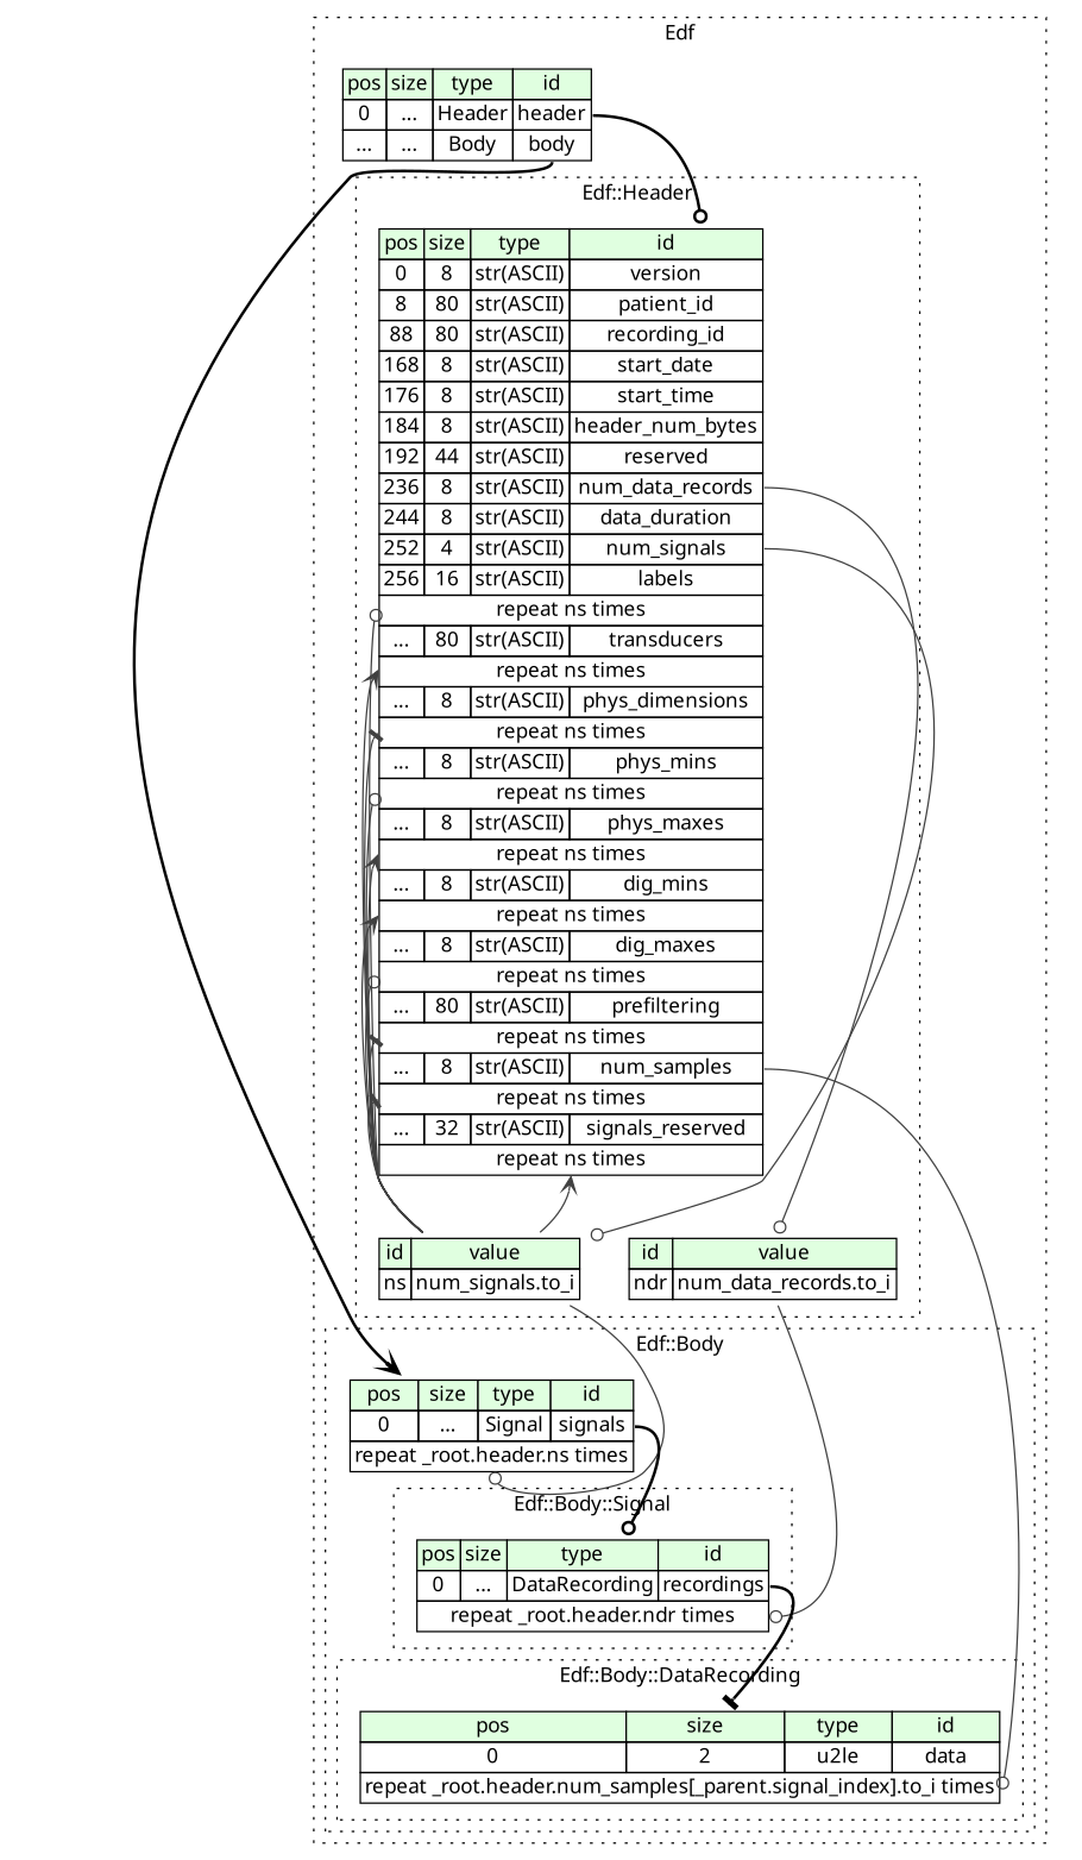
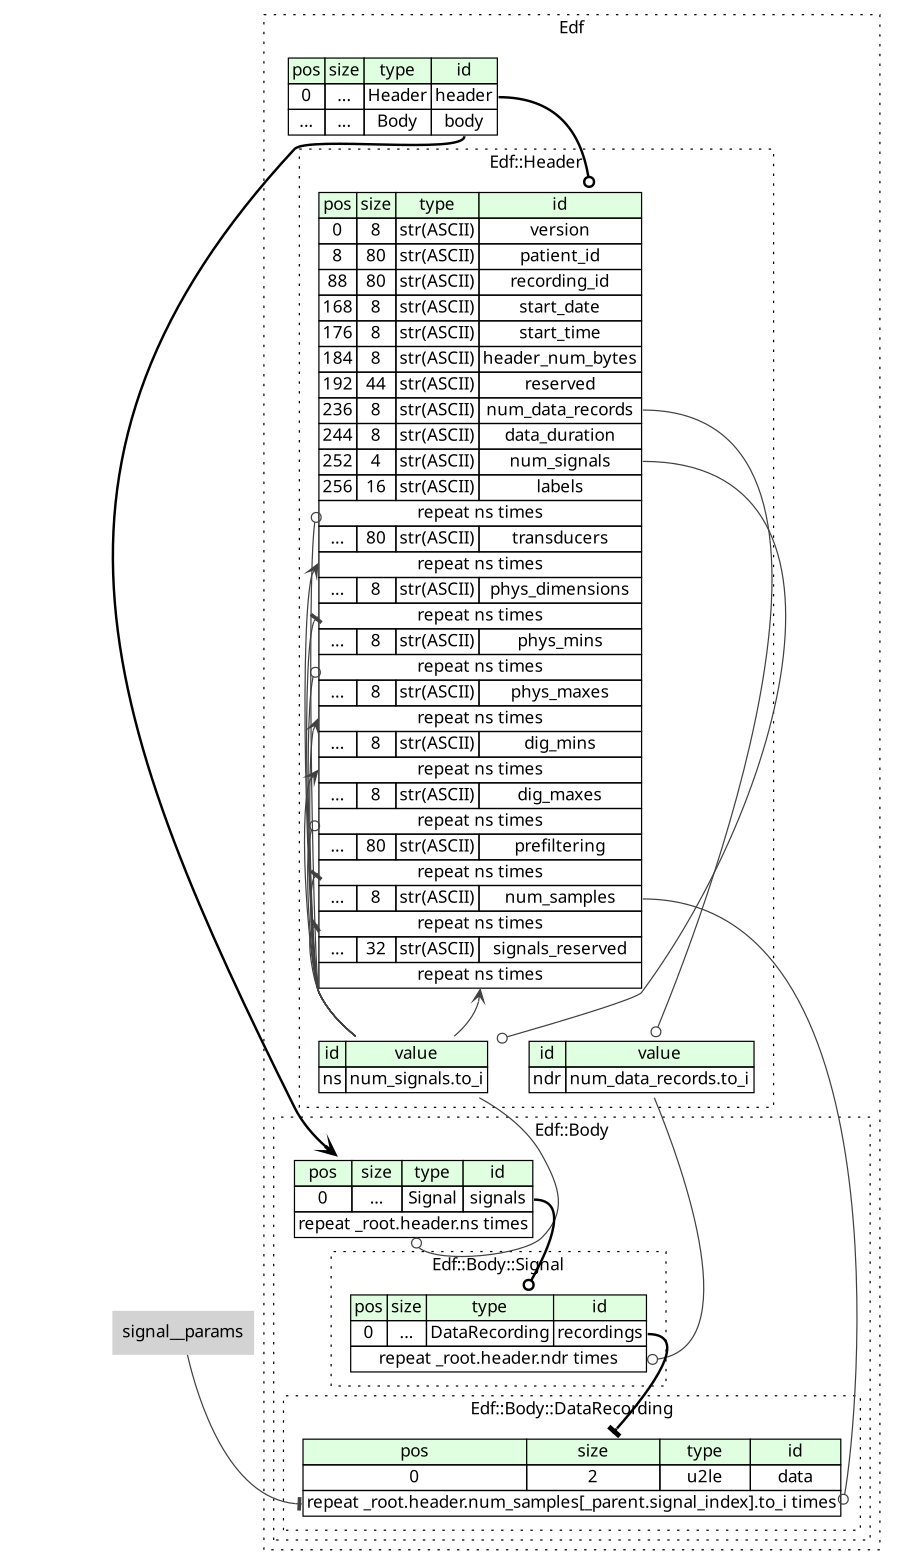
  digraph {
    rankdir=TB
    fontname="Noto Sans"
    node [shape=plaintext fontname="Noto Sans"]
    edge [color="#404040" tailport=ns_type arrowhead=odot fontname="Noto Sans"]
    n1 [label=<<TABLE BORDER="0" CELLBORDER="1" CELLSPACING="0"> 				<TR><TD BGCOLOR="#E0FFE0">pos</TD><TD BGCOLOR="#E0FFE0">size</TD><TD BGCOLOR="#E0FFE0">type</TD><TD BGCOLOR="#E0FFE0">id</TD></TR> 				<TR><TD PORT="version_pos">0</TD><TD PORT="version_size">8</TD><TD>str(ASCII)</TD><TD PORT="version_type">version</TD></TR> 				<TR><TD PORT="patient_id_pos">8</TD><TD PORT="patient_id_size">80</TD><TD>str(ASCII)</TD><TD PORT="patient_id_type">patient_id</TD></TR> 				<TR><TD PORT="recording_id_pos">88</TD><TD PORT="recording_id_size">80</TD><TD>str(ASCII)</TD><TD PORT="recording_id_type">recording_id</TD></TR> 				<TR><TD PORT="start_date_pos">168</TD><TD PORT="start_date_size">8</TD><TD>str(ASCII)</TD><TD PORT="start_date_type">start_date</TD></TR> 				<TR><TD PORT="start_time_pos">176</TD><TD PORT="start_time_size">8</TD><TD>str(ASCII)</TD><TD PORT="start_time_type">start_time</TD></TR> 				<TR><TD PORT="header_num_bytes_pos">184</TD><TD PORT="header_num_bytes_size">8</TD><TD>str(ASCII)</TD><TD PORT="header_num_bytes_type">header_num_bytes</TD></TR> 				<TR><TD PORT="reserved_pos">192</TD><TD PORT="reserved_size">44</TD><TD>str(ASCII)</TD><TD PORT="reserved_type">reserved</TD></TR> 				<TR><TD PORT="num_data_records_pos">236</TD><TD PORT="num_data_records_size">8</TD><TD>str(ASCII)</TD><TD PORT="num_data_records_type">num_data_records</TD></TR> 				<TR><TD PORT="data_duration_pos">244</TD><TD PORT="data_duration_size">8</TD><TD>str(ASCII)</TD><TD PORT="data_duration_type">data_duration</TD></TR> 				<TR><TD PORT="num_signals_pos">252</TD><TD PORT="num_signals_size">4</TD><TD>str(ASCII)</TD><TD PORT="num_signals_type">num_signals</TD></TR> 				<TR><TD PORT="labels_pos">256</TD><TD PORT="labels_size">16</TD><TD>str(ASCII)</TD><TD PORT="labels_type">labels</TD></TR> 				<TR><TD COLSPAN="4" PORT="labels__repeat">repeat ns times</TD></TR> 				<TR><TD PORT="transducers_pos">...</TD><TD PORT="transducers_size">80</TD><TD>str(ASCII)</TD><TD PORT="transducers_type">transducers</TD></TR> 				<TR><TD COLSPAN="4" PORT="transducers__repeat">repeat ns times</TD></TR> 				<TR><TD PORT="phys_dimensions_pos">...</TD><TD PORT="phys_dimensions_size">8</TD><TD>str(ASCII)</TD><TD PORT="phys_dimensions_type">phys_dimensions</TD></TR> 				<TR><TD COLSPAN="4" PORT="phys_dimensions__repeat">repeat ns times</TD></TR> 				<TR><TD PORT="phys_mins_pos">...</TD><TD PORT="phys_mins_size">8</TD><TD>str(ASCII)</TD><TD PORT="phys_mins_type">phys_mins</TD></TR> 				<TR><TD COLSPAN="4" PORT="phys_mins__repeat">repeat ns times</TD></TR> 				<TR><TD PORT="phys_maxes_pos">...</TD><TD PORT="phys_maxes_size">8</TD><TD>str(ASCII)</TD><TD PORT="phys_maxes_type">phys_maxes</TD></TR> 				<TR><TD COLSPAN="4" PORT="phys_maxes__repeat">repeat ns times</TD></TR> 				<TR><TD PORT="dig_mins_pos">...</TD><TD PORT="dig_mins_size">8</TD><TD>str(ASCII)</TD><TD PORT="dig_mins_type">dig_mins</TD></TR> 				<TR><TD COLSPAN="4" PORT="dig_mins__repeat">repeat ns times</TD></TR> 				<TR><TD PORT="dig_maxes_pos">...</TD><TD PORT="dig_maxes_size">8</TD><TD>str(ASCII)</TD><TD PORT="dig_maxes_type">dig_maxes</TD></TR> 				<TR><TD COLSPAN="4" PORT="dig_maxes__repeat">repeat ns times</TD></TR> 				<TR><TD PORT="prefiltering_pos">...</TD><TD PORT="prefiltering_size">80</TD><TD>str(ASCII)</TD><TD PORT="prefiltering_type">prefiltering</TD></TR> 				<TR><TD COLSPAN="4" PORT="prefiltering__repeat">repeat ns times</TD></TR> 				<TR><TD PORT="num_samples_pos">...</TD><TD PORT="num_samples_size">8</TD><TD>str(ASCII)</TD><TD PORT="num_samples_type">num_samples</TD></TR> 				<TR><TD COLSPAN="4" PORT="num_samples__repeat">repeat ns times</TD></TR> 				<TR><TD PORT="signals_reserved_pos">...</TD><TD PORT="signals_reserved_size">32</TD><TD>str(ASCII)</TD><TD PORT="signals_reserved_type">signals_reserved</TD></TR> 				<TR><TD COLSPAN="4" PORT="signals_reserved__repeat">repeat ns times</TD></TR> 			</TABLE>>]
    n2 [label=<<TABLE BORDER="0" CELLBORDER="1" CELLSPACING="0"> 				<TR><TD BGCOLOR="#E0FFE0">id</TD><TD BGCOLOR="#E0FFE0">value</TD></TR> 				<TR><TD>ns</TD><TD>num_signals.to_i</TD></TR> 			</TABLE>>]
    n3 [label=<<TABLE BORDER="0" CELLBORDER="1" CELLSPACING="0"> 				<TR><TD BGCOLOR="#E0FFE0">id</TD><TD BGCOLOR="#E0FFE0">value</TD></TR> 				<TR><TD>ndr</TD><TD>num_data_records.to_i</TD></TR> 			</TABLE>>]
    n4 [label=<<TABLE BORDER="0" CELLBORDER="1" CELLSPACING="0"> 					<TR><TD BGCOLOR="#E0FFE0">pos</TD><TD BGCOLOR="#E0FFE0">size</TD><TD BGCOLOR="#E0FFE0">type</TD><TD BGCOLOR="#E0FFE0">id</TD></TR> 					<TR><TD PORT="data_pos">0</TD><TD PORT="data_size">2</TD><TD>u2le</TD><TD PORT="data_type">data</TD></TR> 					<TR><TD COLSPAN="4" PORT="data__repeat">repeat _root.header.num_samples[_parent.signal_index].to_i times</TD></TR> 				</TABLE>>]
    n5 [label=<<TABLE BORDER="0" CELLBORDER="1" CELLSPACING="0"> 					<TR><TD BGCOLOR="#E0FFE0">pos</TD><TD BGCOLOR="#E0FFE0">size</TD><TD BGCOLOR="#E0FFE0">type</TD><TD BGCOLOR="#E0FFE0">id</TD></TR> 					<TR><TD PORT="recordings_pos">0</TD><TD PORT="recordings_size">...</TD><TD>DataRecording</TD><TD PORT="recordings_type">recordings</TD></TR> 					<TR><TD COLSPAN="4" PORT="recordings__repeat">repeat _root.header.ndr times</TD></TR> 				</TABLE>>]
    n6 [label=<<TABLE BORDER="0" CELLBORDER="1" CELLSPACING="0"> 				<TR><TD BGCOLOR="#E0FFE0">pos</TD><TD BGCOLOR="#E0FFE0">size</TD><TD BGCOLOR="#E0FFE0">type</TD><TD BGCOLOR="#E0FFE0">id</TD></TR> 				<TR><TD PORT="signals_pos">0</TD><TD PORT="signals_size">...</TD><TD>Signal</TD><TD PORT="signals_type">signals</TD></TR> 				<TR><TD COLSPAN="4" PORT="signals__repeat">repeat _root.header.ns times</TD></TR> 			</TABLE>>]
    n7 [label=<<TABLE BORDER="0" CELLBORDER="1" CELLSPACING="0"> 			<TR><TD BGCOLOR="#E0FFE0">pos</TD><TD BGCOLOR="#E0FFE0">size</TD><TD BGCOLOR="#E0FFE0">type</TD><TD BGCOLOR="#E0FFE0">id</TD></TR> 			<TR><TD PORT="header_pos">0</TD><TD PORT="header_size">...</TD><TD>Header</TD><TD PORT="header_type">header</TD></TR> 			<TR><TD PORT="body_pos">...</TD><TD PORT="body_size">...</TD><TD>Body</TD><TD PORT="body_type">body</TD></TR> 		</TABLE>>]
+   signal__params [style=filled fillcolor=lightgrey]
    subgraph cluster_1 {
      label=Edf
      style=dotted
      n7
      subgraph cluster_2 {
        label="Edf::Header"
        style=dotted
        n1
        n2
        n3
      }
      subgraph cluster_3 {
        label="Edf::Body"
        style=dotted
        n6
        subgraph cluster_4 {
          label="Edf::Body::DataRecording"
          style=dotted
          n4
        }
        subgraph cluster_5 {
          label="Edf::Body::Signal"
          style=dotted
          n5
        }
      }
    }
    n1 -> n2 [tailport=num_signals_type]
    n1 -> n3 [tailport=num_data_records_type]
    n1 -> n4 [headport=data__repeat tailport=num_samples_type]
    n2 -> n1 [headport=labels__repeat]
    n2 -> n1 [headport=transducers__repeat arrowhead=vee]
    n2 -> n1 [headport=phys_dimensions__repeat arrowhead=tee]
    n2 -> n1 [headport=phys_mins__repeat]
    n2 -> n1 [headport=phys_maxes__repeat arrowhead=vee]
    n2 -> n1 [headport=dig_mins__repeat arrowhead=vee]
    n2 -> n1 [headport=dig_maxes__repeat]
    n2 -> n1 [headport=prefiltering__repeat arrowhead=tee]
    n2 -> n1 [headport=num_samples__repeat arrowhead=tee]
    n2 -> n1 [headport=signals_reserved__repeat arrowhead=vee]
    n2 -> n6 [headport=signals__repeat]
    n3 -> n5 [headport=recordings__repeat tailport=ndr_type]
    n5 -> n4 [style=bold tailport=recordings_type arrowhead=tee color=""]
    n6 -> n5 [style=bold tailport=signals_type color=""]
    n7 -> n1 [style=bold tailport=header_type color=""]
    n7 -> n6 [style=bold tailport=body_type arrowhead=vee color=""]
+   signal__params -> n4 [headport=data__repeat tailport=signal_index_type arrowhead=tee]
  }
